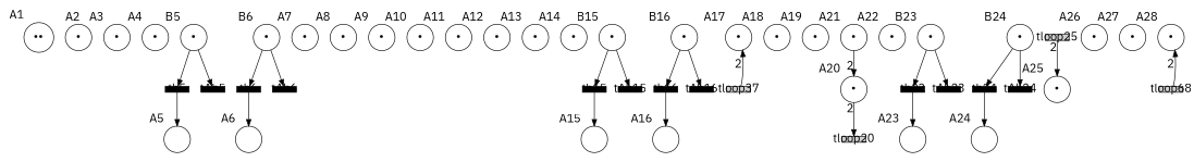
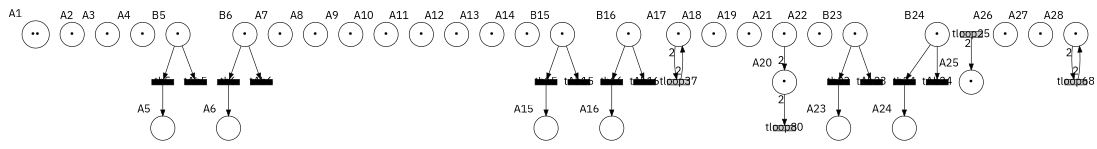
  digraph {
    fontname="IBM Plex Sans"
    node [fontname="IBM Plex Sans" fontsize=18 shape=circle]
    edge [fontname="IBM Plex Sans" fontsize=18]
    n1 [label="••" xlabel=A1]
    n2 [label="•" xlabel=A2]
    n3 [label="•" xlabel=A3]
    n4 [label="•" xlabel=A4]
    n5 [label=" " xlabel=A5]
    n6 [label="•" xlabel=B5]
    tb5 [fillcolor=black fixedsize=true height=0.12 shape=rect style=filled width=0.5]
    tAb5 [fillcolor=black fixedsize=true height=0.12 shape=rect style=filled width=0.5]
    n9 [label=" " xlabel=A6]
    n10 [label="•" xlabel=B6]
    tb6 [fillcolor=black fixedsize=true height=0.12 shape=rect style=filled width=0.5]
    tAb6 [fillcolor=black fixedsize=true height=0.12 shape=rect style=filled width=0.5]
    n13 [label="•" xlabel=A7]
    n14 [label="•" xlabel=A8]
    n15 [label="•" xlabel=A9]
    n16 [label="•" xlabel=A10]
    n17 [label="•" xlabel=A11]
    n18 [label="•" xlabel=A12]
    n19 [label="•" xlabel=A13]
    n20 [label="•" xlabel=A14]
    n21 [label=" " xlabel=A15]
    n22 [label="•" xlabel=B15]
    tb15 [fillcolor=black fixedsize=true height=0.12 shape=rect style=filled width=0.5]
    tAb15 [fillcolor=black fixedsize=true height=0.12 shape=rect style=filled width=0.5]
    n25 [label=" " xlabel=A16]
    n26 [label="•" xlabel=B16]
    tb16 [fillcolor=black fixedsize=true height=0.12 shape=rect style=filled width=0.5]
    tAb16 [fillcolor=black fixedsize=true height=0.12 shape=rect style=filled width=0.5]
    n29 [label="•" xlabel=A17]
    n30 [fillcolor="#D0D0D0" fixedsize=true height=0.12 label=tloop37 shape=rect style=filled width=0.5]
    n31 [label="•" xlabel=A18]
    n32 [label="•" xlabel=A19]
    n33 [label="•" xlabel=A20]
-   tloop20 [fillcolor="#D0D0D0" fixedsize=true height=0.12 shape=rect style=filled width=0.5]
+   tloop20 [fillcolor="#D0D0D0" fixedsize=true height=0.12 shape=rect style=filled width=0.5 label=tloop80]
    n35 [label="•" xlabel=A21]
    n36 [label="•" xlabel=A22]
    n37 [label=" " xlabel=A23]
    n38 [label="•" xlabel=B23]
    tb23 [fillcolor=black fixedsize=true height=0.12 shape=rect style=filled width=0.5]
    tAb23 [fillcolor=black fixedsize=true height=0.12 shape=rect style=filled width=0.5]
    n41 [label=" " xlabel=A24]
    n42 [label="•" xlabel=B24]
    tb24 [fillcolor=black fixedsize=true height=0.12 shape=rect style=filled width=0.5]
    tAb24 [fillcolor=black fixedsize=true height=0.12 shape=rect style=filled width=0.5]
    n45 [label="•" xlabel=A25]
    tloop25 [fillcolor="#D0D0D0" fixedsize=true height=0.12 shape=rect style=filled width=0.5]
    n47 [label="•" xlabel=A26]
    n48 [label="•" xlabel=A27]
    n49 [label="•" xlabel=A28]
    n50 [fillcolor="#D0D0D0" fixedsize=true height=0.12 label=tloop68 shape=rect style=filled width=0.5]
    n6 -> tb5
    n6 -> tAb5
    tb5 -> n5
    n10 -> tb6
    n10 -> tAb6
    tb6 -> n9
    n22 -> tb15
    n22 -> tAb15
    tb15 -> n21
    n26 -> tb16
    n26 -> tAb16
    tb16 -> n25
+   n29 -> n30 [xlabel=2]
    n30 -> n29 [xlabel=2]
    n33 -> tloop20 [xlabel=2]
    n35 -> n33 [xlabel=2]
    n38 -> tb23
    n38 -> tAb23
    tb23 -> n37
    n42 -> tb24
    n42 -> tAb24
    tb24 -> n41
    tloop25 -> n45 [xlabel=2]
+   n49 -> n50 [xlabel=2]
    n50 -> n49 [xlabel=2]
  }
